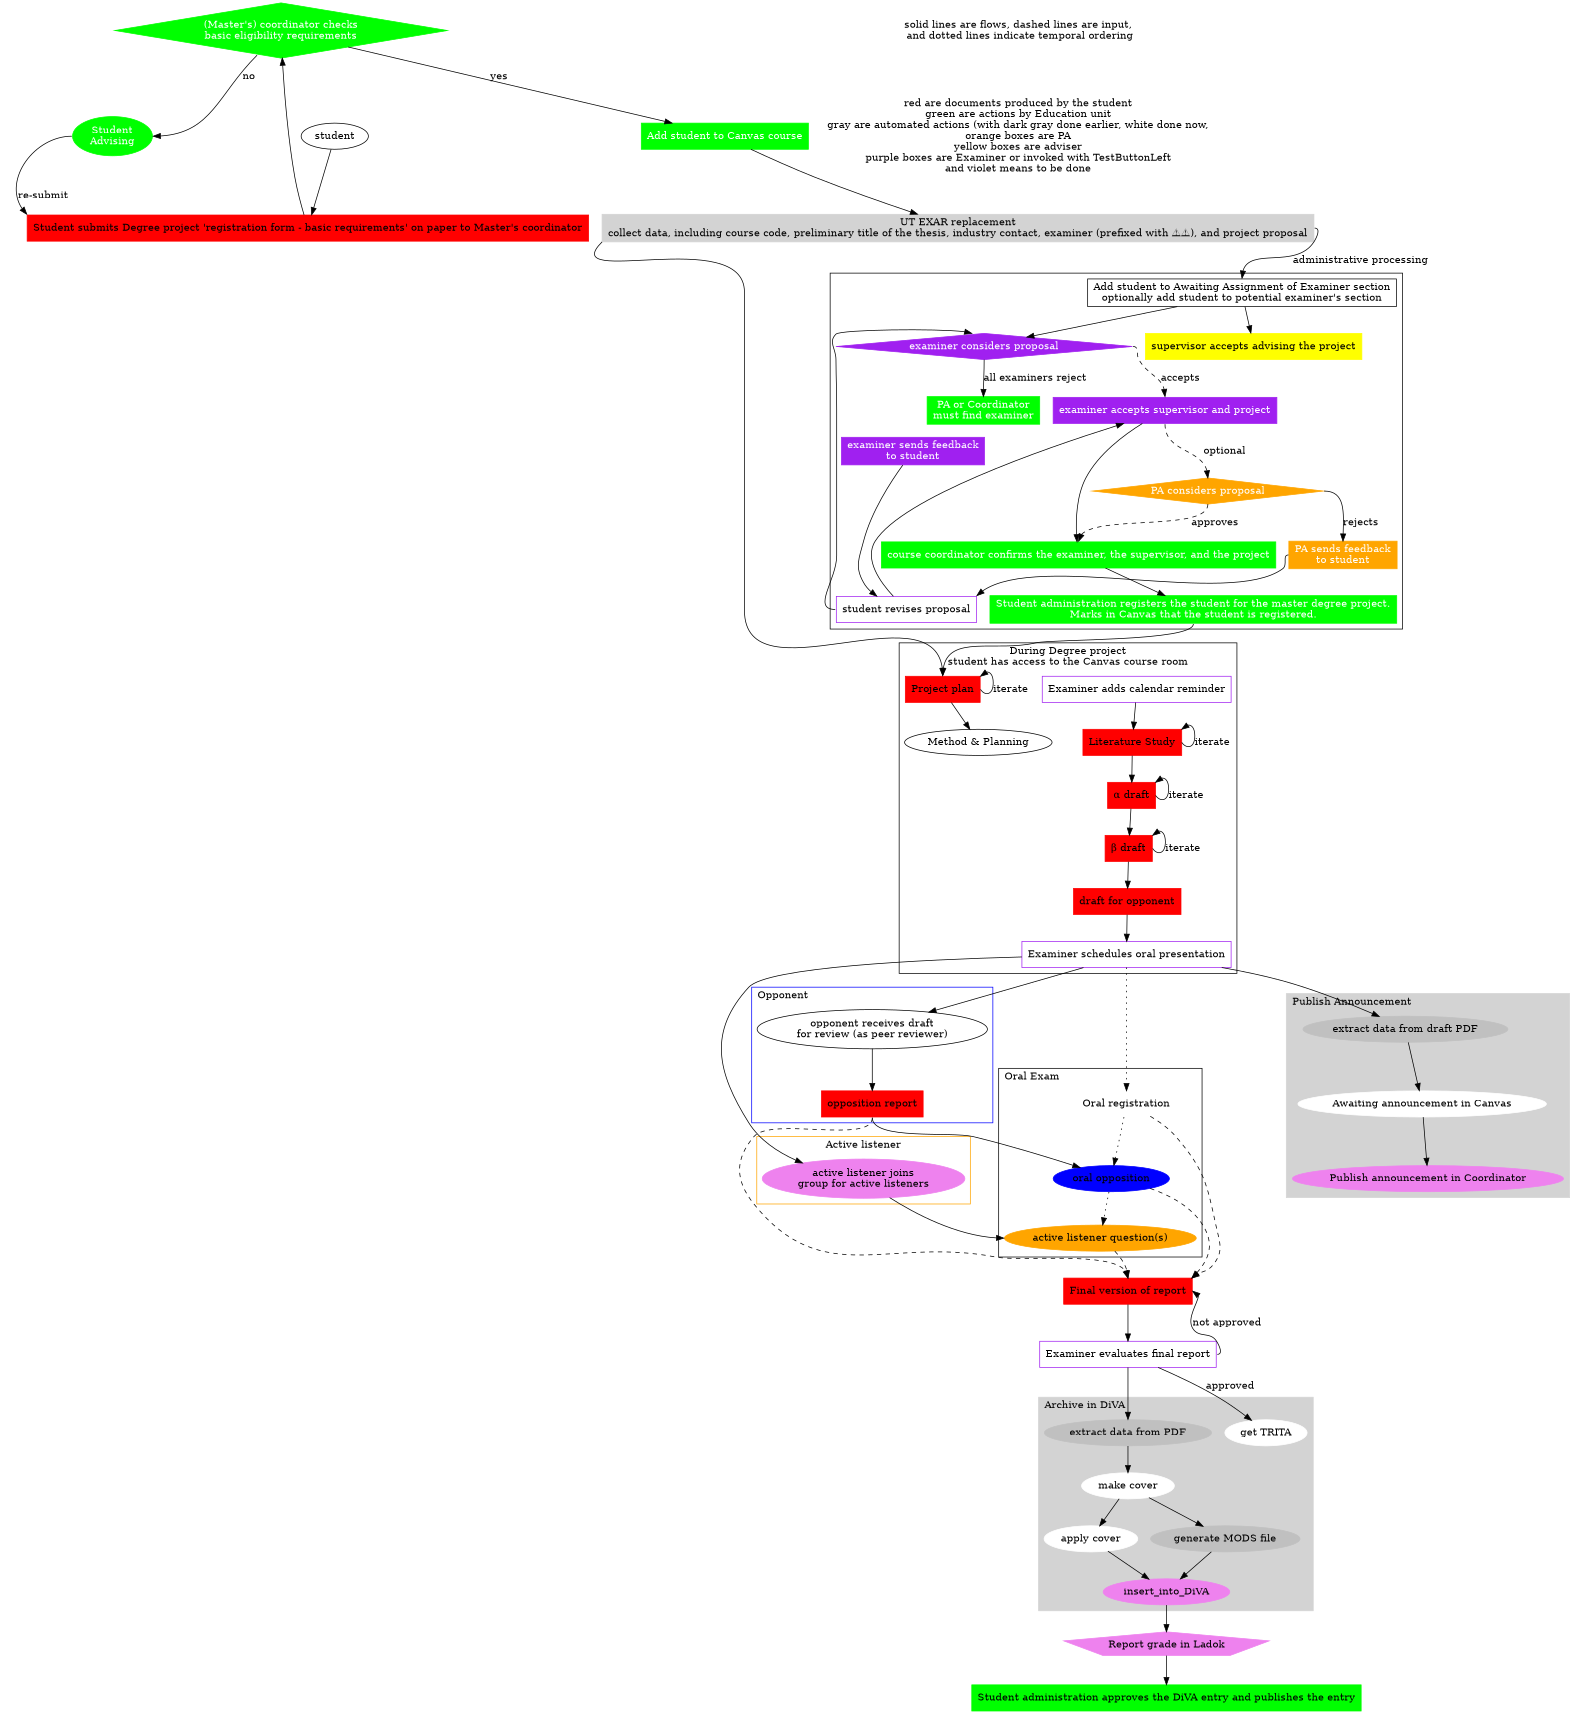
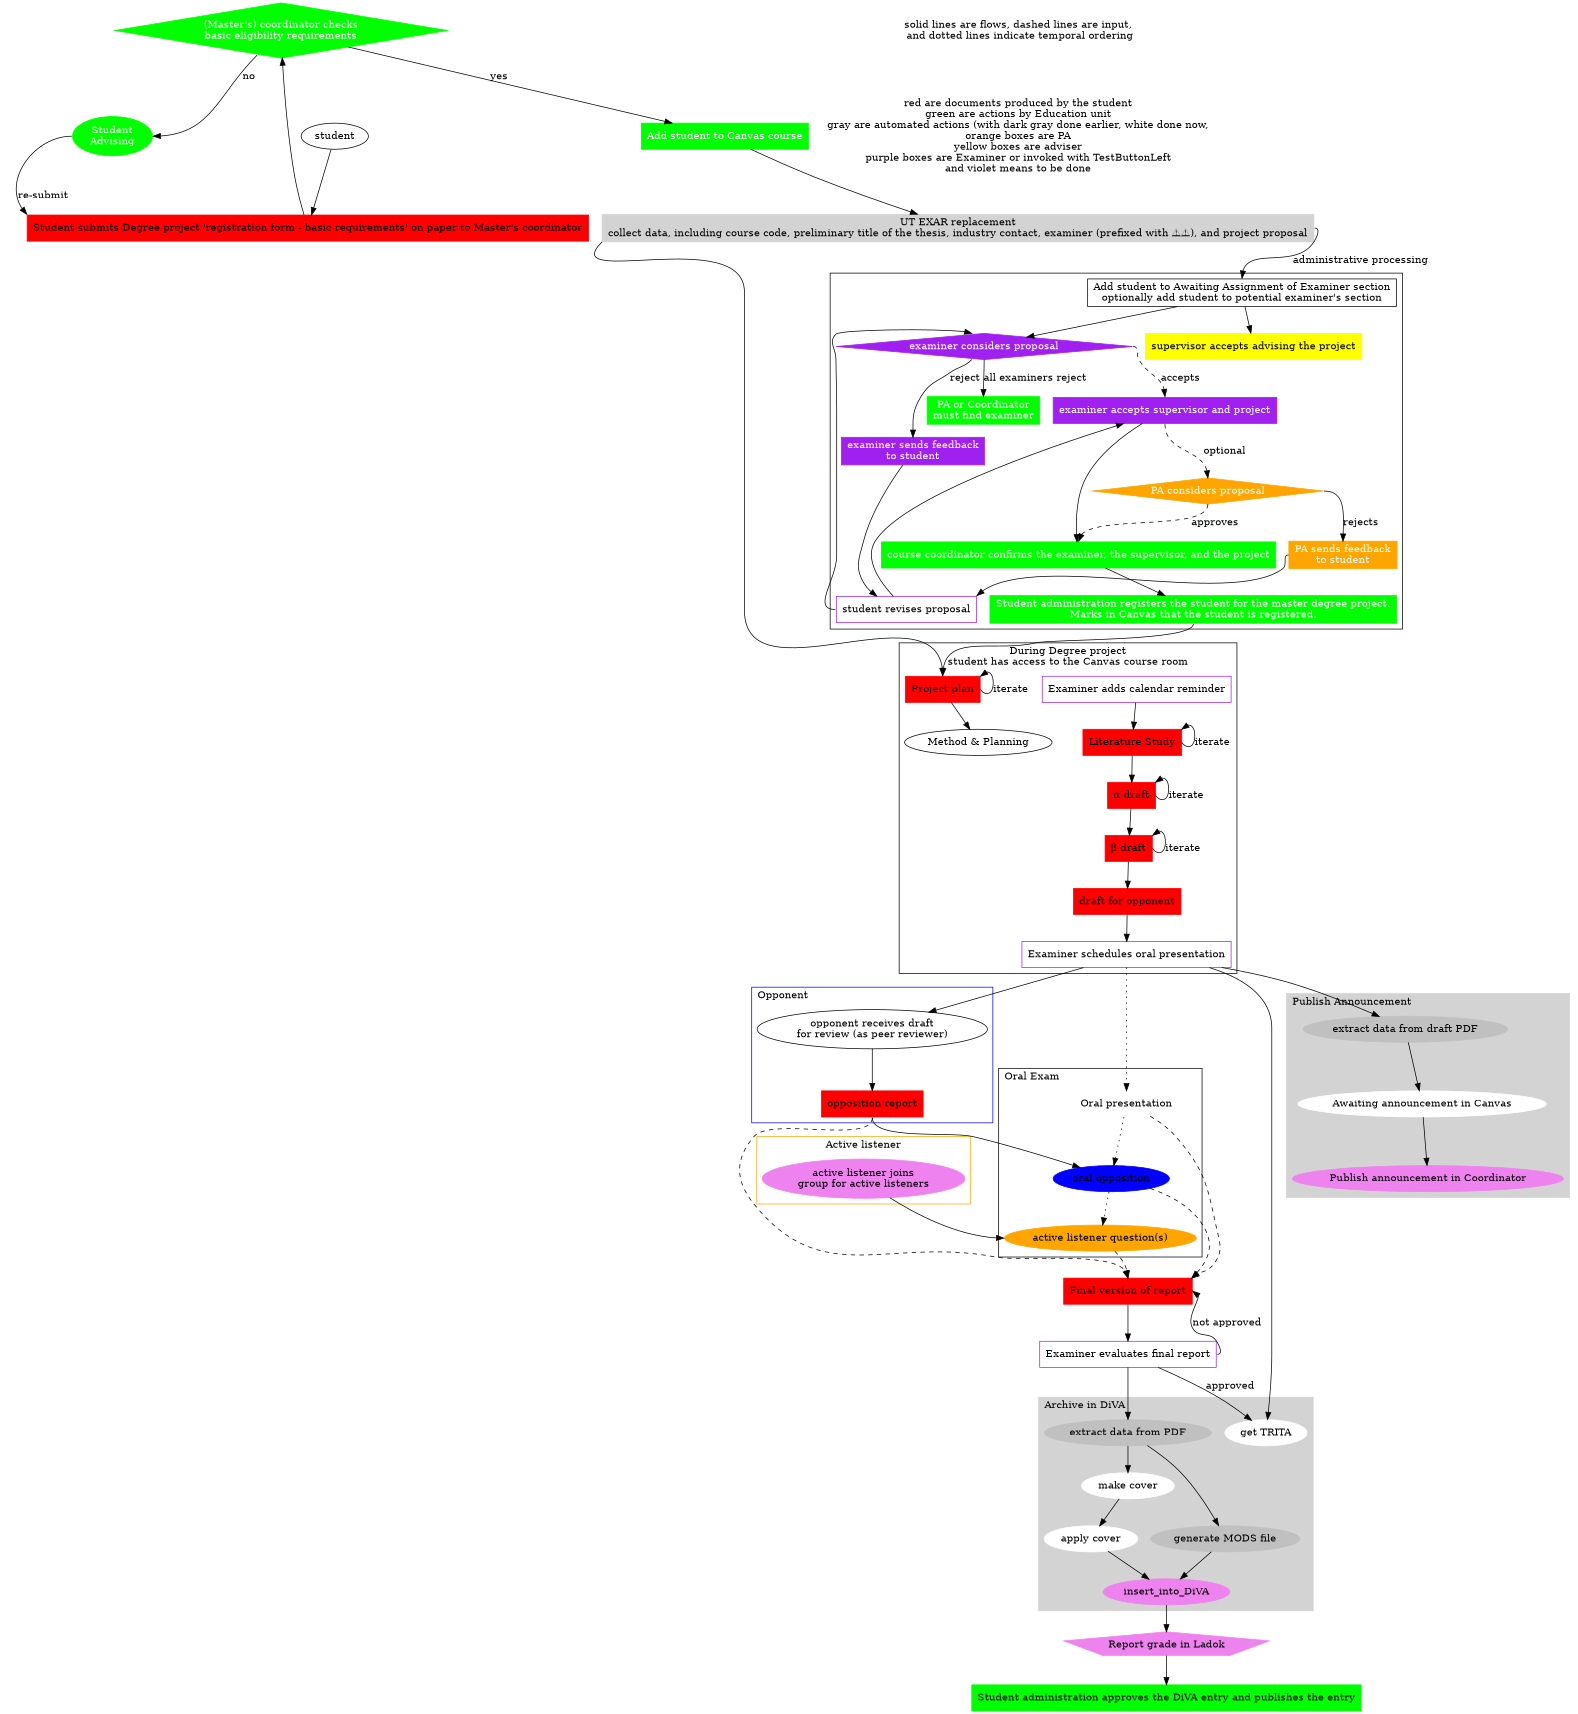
  digraph {
    root="Degree project process"
    node [shape=box color=red style=filled]
    edge [weight=10]
    n1 [label="Add student to Awaiting Assignment of Examiner section\noptionally add student to potential examiner's section" color="" style=""]
    n2 [color=purple fontcolor=white label="examiner considers proposal" shape=diamond]
    n3 [color=yellow fontcolor=black label="supervisor accepts advising the project"]
    n4 [color=purple fontcolor=white label="examiner accepts supervisor and project"]
    n5 [color=green fontcolor=white label="PA or Coordinator\nmust find examiner"]
    n6 [color=purple fontcolor=white label="examiner sends feedback\nto student"]
    n7 [color=green fontcolor=white label="course coordinator confirms the examiner, the supervisor, and the project"]
    n8 [color=orange fontcolor=white label="PA considers proposal" shape=diamond]
    n9 [color=green fontcolor=white label="Student administration registers the student for the master degree project.\nMarks in Canvas that the student is registered."]
    n10 [color=purple label="student revises proposal" style=""]
    n11 [color=orange fontcolor=white label="PA sends feedback\nto student"]
    n12 [label="Method & Planning" shape=ellipse color="" style=""]
    n13 [color=purple label="Examiner adds calendar reminder" style=""]
    n14 [color=purple label="Examiner schedules oral presentation" style=""]
    n15 [label="Literature Study"]
    n16 [label="Project plan"]
    n17 [label="α draft"]
    n18 [label="β draft"]
    n19 [label="draft for opponent"]
    n20 [label="opposition report"]
    n21 [label="opponent receives draft\nfor review (as peer reviewer)" shape="" color="" style=""]
    n22 [color=violet label="active listener joins\ngroup for active listeners" shape=""]
    n23 [color=blue label="oral opposition" shape=ellipse]
    "active listener question(s)" [color=orange shape=""]
-   n25 [color=white label="Oral registration" shape=ellipse]
+   n25 [color=white label="Oral presentation" shape=ellipse]
    n26 [color=gray label="extract data from draft PDF" shape=ellipse]
    n27 [color=white label="Awaiting announcement in Canvas" shape=ellipse]
    n28 [color=violet label="Publish announcement in Coordinator" shape=ellipse]
    n29 [color=white label="get TRITA" shape=""]
    n30 [color=grey label="extract data from PDF" shape=""]
    insert_into_DiVA [color=violet lebel="insert into DiVA" shape=""]
    n32 [color=white label="make cover" shape=""]
    n33 [color=grey label="generate MODS file" shape=""]
    "apply cover" [color=white shape=""]
    n35 [label="Final version of report"]
    n36 [color=violet label="Report grade in Ladok" shape=polygon sides=5]
    n37 [label=student shape=ellipse color="" style=""]
    n38 [label="Student submits Degree project 'registration form - basic requirements' on paper to Master's coordinator"]
    n39 [color=green fontcolor=white label="(Master's) coordinator checks\nbasic eligibility requirements" shape=diamond]
    n40 [color=green fontcolor=white label="Student\nAdvising" shape=ellipse]
    n41 [color=green fontcolor=white label="Add student to Canvas course"]
    n42 [color=lightgrey label="UT EXAR replacement\ncollect data, including course code, preliminary title of the thesis, industry contact, examiner (prefixed with ⚠⚠), and project proposal"]
    n43 [color=purple label="Examiner evaluates final report" style=""]
    n44 [color=green fontcolor=black label="Student administration approves the DiVA entry and publishes the entry"]
    n45 [label="solid lines are flows, dashed lines are input,\n and dotted lines indicate temporal ordering" shape=plaintext color="" style=""]
    n46 [label="red are documents produced by the student\ngreen are actions by Education unit\ngray are automated actions (with dark gray done earlier, white done now,\norange boxes are PA\nyellow boxes are adviser\npurple boxes are Examiner or invoked with TestButtonLeft\nand violet means to be done" shape=plaintext color="" style=""]
    subgraph cluster_1 {
      n1
      n2
      n3
      n4
      n5
      n6
      n7
      n8
      n9
      n10
      n11
    }
    subgraph cluster_2 {
      color=black
      label="During Degree project\nstudent has access to the Canvas course room"
      n12
      n13
      n14
      n15
      n16
      n17
      n18
      n19
    }
    subgraph cluster_3 {
      color=blue
      label=Opponent
      labeljust=l
      n20
      n21
    }
    subgraph cluster_4 {
      color=orange
      label="Active listener"
      n22
    }
    subgraph cluster_5 {
      color=black
      label="Oral Exam"
      labeljust=l
      labelloc=t
      n23
      "active listener question(s)"
      n25
    }
    subgraph cluster_6 {
      color=lightgrey
      label="Publish Announcement"
      labeljust=l
      labelloc=t
      style=filled
      n26
      n27
      n28
    }
    subgraph cluster_7 {
      color=lightgrey
      label="Archive in DiVA"
      labeljust=l
      labelloc=t
      style=filled
      n29
      n30
      insert_into_DiVA
      n32
      n33
      "apply cover"
    }
    n1 -> n2
    n1 -> n3
    n2 -> n4 [headport=n label=accepts style=dashed tailport=e]
    n2 -> n5 [headport=n label="all examiners reject" tailport=s]
+   n2 -> n6 [headport=n label=reject tailport=sw]
    n4 -> n7
    n4 -> n8 [headport=n label=optional style=dashed tailport=s]
    n6 -> n10
    n7 -> n9
    n8 -> n7 [headport=n label=approves style=dashed tailport=s]
    n8 -> n11 [headport=n label=rejects tailport=e]
    n9 -> n16 [headport=n tailport=s]
    n10 -> n2 [headport=nw tailport=w]
    n10 -> n4
    n11 -> n10 [headport=ne tailport=w]
    n13 -> n15
    n14 -> n21
-   n14 -> n22
+   n14 -> n29
    n14 -> n25 [style=dotted]
    n14 -> n26
    n15 -> n15 [headport=ne label=iterate tailport=e]
    n15 -> n17
    n16 -> n12
    n16 -> n16 [headport=ne label=iterate tailport=e]
    n17 -> n17 [headport=ne label=iterate tailport=e]
    n17 -> n18
    n18 -> n18 [headport=ne label=iterate tailport=e]
    n18 -> n19
    n19 -> n14
    n20 -> n23 [tailport=s]
    n20 -> n35 [headport=n style=dashed tailport=s]
    n21 -> n20 [tailport=s]
    n22 -> "active listener question(s)" [headport=w]
    n23 -> "active listener question(s)" [style=dotted]
    n23 -> n35 [headport=ne style=dashed]
    "active listener question(s)" -> n35 [headport=n style=dashed]
    n25 -> n23 [style=dotted]
    n25 -> n35 [headport=ne style=dashed]
    n26 -> n27
    n27 -> n28
    n30 -> n32
-   n32 -> n33
+   n30 -> n33
    insert_into_DiVA -> n36
    n32 -> "apply cover"
    n33 -> insert_into_DiVA
    "apply cover" -> insert_into_DiVA
    n35 -> n43
    n36 -> n44
    n37 -> n38
    n38 -> n39
    n39 -> n40 [headport=e label=no tailport=sw]
    n39 -> n41 [label=yes]
    n40 -> n38 [headport=nw label="re-submit" tailport=w]
    n41 -> n42
    n42 -> n1 [headport=n label="administrative processing" tailport=e]
    n42 -> n16 [headport=n tailport=sw]
    n43 -> n29 [label=approved]
    n43 -> n30
    n43 -> n35 [headport=e label="not approved" tailport=e]
    n45 -> n46 [color=white]
  }
